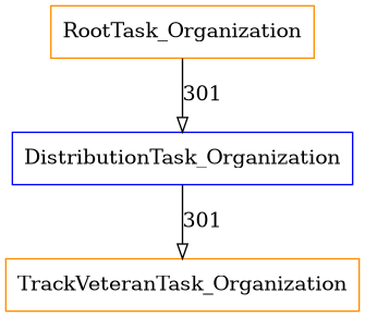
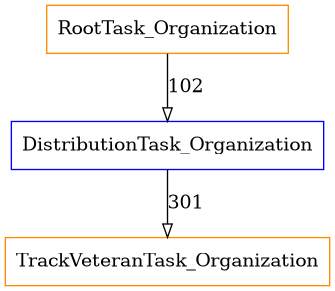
  digraph {
    rankdir=TB
    node [color=darkorange shape=box]
    edge [arrowhead=onormal]
    DistributionTask_Organization [color=blue]
    RootTask_Organization
    TrackVeteranTask_Organization
    DistributionTask_Organization -> TrackVeteranTask_Organization [label=301]
-   RootTask_Organization -> DistributionTask_Organization [label=301]
+   RootTask_Organization -> DistributionTask_Organization [label=102]
  }
